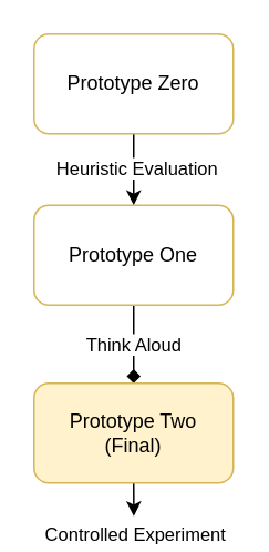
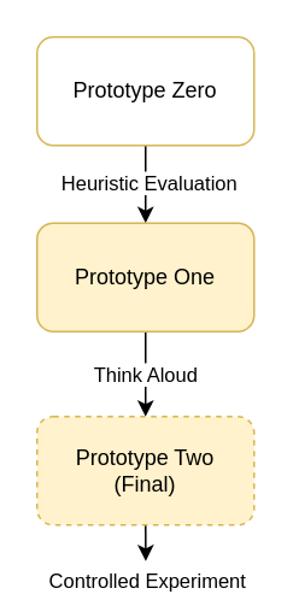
  <mxCell id="0" />
  <mxCell id="1" parent="0" />
  <mxCell id="2" style="edgeStyle=orthogonalEdgeStyle;rounded=0;orthogonalLoop=1;jettySize=auto;html=1;exitX=0.5;exitY=1;exitDx=0;exitDy=0;entryX=0.5;entryY=0;entryDx=0;entryDy=0;" parent="1" source="4" target="8" edge="1"><mxGeometry relative="1" as="geometry"><mxPoint x="80" y="180" as="targetPoint" /></mxGeometry></mxCell>
  <mxCell id="3" value="Heuristic Evaluation" style="edgeLabel;html=1;align=center;verticalAlign=middle;resizable=0;points=[];" parent="2" vertex="1" connectable="0"><mxGeometry x="-0.075" y="1" relative="1" as="geometry"><mxPoint as="offset" /></mxGeometry></mxCell>
  <mxCell id="4" value="Prototype Zero" style="rounded=1;whiteSpace=wrap;html=1;fillColor=#ffffff;strokeColor=#d6b656;" parent="1" vertex="1"><mxGeometry x="20" y="20" width="120" height="60" as="geometry" /></mxCell>
- <mxCell id="5" value="" style="edgeStyle=orthogonalEdgeStyle;rounded=0;orthogonalLoop=1;jettySize=auto;html=1;endArrow=diamond;" parent="1" source="8" target="10" edge="1"><mxGeometry relative="1" as="geometry" /></mxCell>
+ <mxCell id="5" value="" style="edgeStyle=orthogonalEdgeStyle;rounded=0;orthogonalLoop=1;jettySize=auto;html=1;" parent="1" source="8" target="10" edge="1"><mxGeometry relative="1" as="geometry" /></mxCell>
  <mxCell id="6" value="Think Aloud" style="edgeLabel;html=1;align=center;verticalAlign=middle;resizable=0;points=[];" parent="5" vertex="1" connectable="0"><mxGeometry y="-1" relative="1" as="geometry"><mxPoint as="offset" /></mxGeometry></mxCell>
  <mxCell id="7" value="Controlled Experiment" style="edgeLabel;html=1;align=center;verticalAlign=middle;resizable=0;points=[];" vertex="1" connectable="0" parent="5"><mxGeometry y="-1" relative="1" as="geometry"><mxPoint x="1" y="114" as="offset" /></mxGeometry></mxCell>
- <mxCell id="8" value="Prototype One" style="rounded=1;whiteSpace=wrap;html=1;fillColor=#ffffff;strokeColor=#d6b656;" parent="1" vertex="1"><mxGeometry x="20" y="122.94" width="120" height="60" as="geometry" /></mxCell>
+ <mxCell id="8" value="Prototype One" style="rounded=1;whiteSpace=wrap;html=1;fillColor=#fff2cc;strokeColor=#d6b656;" parent="1" vertex="1"><mxGeometry x="20" y="122.94" width="120" height="60" as="geometry" /></mxCell>
  <mxCell id="9" style="edgeStyle=orthogonalEdgeStyle;rounded=0;orthogonalLoop=1;jettySize=auto;html=1;exitX=0.5;exitY=1;exitDx=0;exitDy=0;" edge="1" parent="1" source="10"><mxGeometry relative="1" as="geometry"><mxPoint x="80.118" y="310" as="targetPoint" /></mxGeometry></mxCell>
- <mxCell id="10" value="Prototype Two&lt;div&gt;(Final)&lt;/div&gt;" style="whiteSpace=wrap;html=1;rounded=1;fillColor=#fff2cc;strokeColor=#d6b656;" parent="1" vertex="1"><mxGeometry x="20" y="230" width="120" height="60" as="geometry" /></mxCell>
+ <mxCell id="10" value="Prototype Two&lt;div&gt;(Final)&lt;/div&gt;" style="whiteSpace=wrap;html=1;rounded=1;fillColor=#fff2cc;strokeColor=#d6b656;dashed=1;" parent="1" vertex="1"><mxGeometry x="20" y="230" width="120" height="60" as="geometry" /></mxCell>
